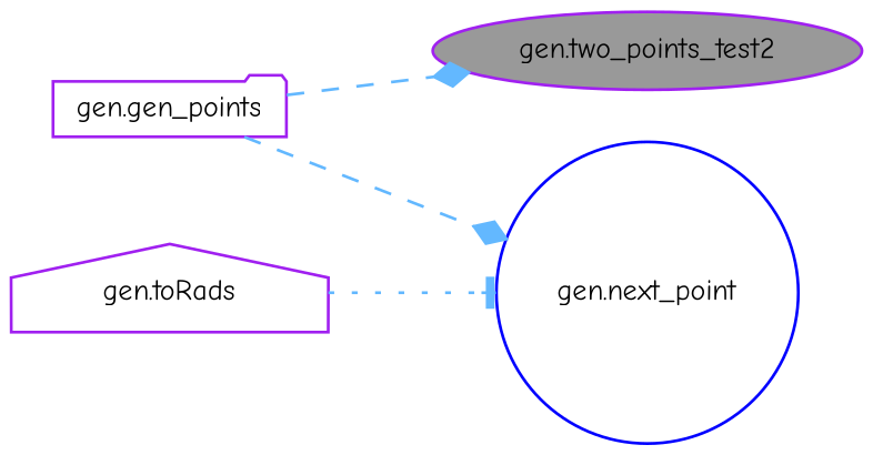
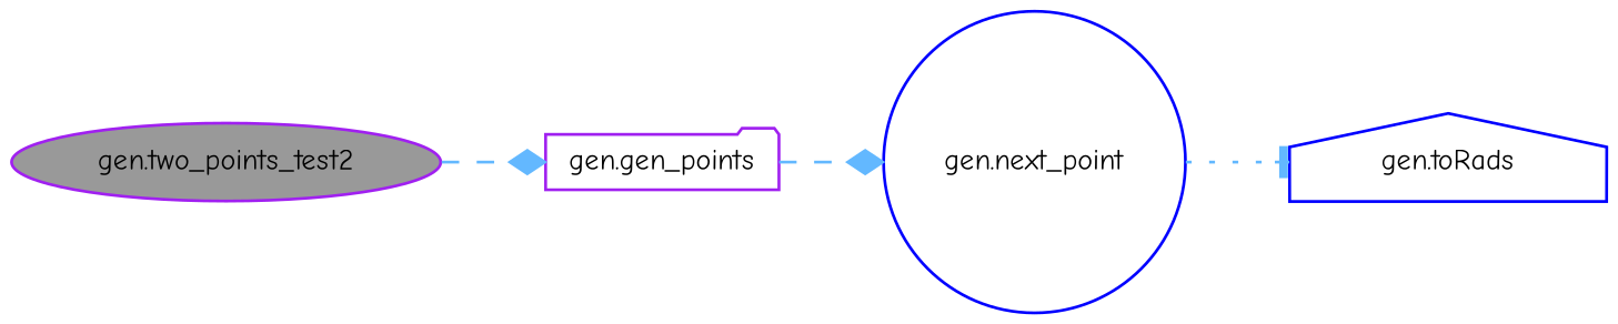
  digraph {
    fontname="Comic Neue"
    rankdir=LR
    node [color=purple fillcolor=white fontname="Comic Neue" fontsize=10 style=filled]
    edge [arrowhead=diamond color=steelblue1 fontname="Comic Neue" fontsize=10 labelfontname=Helvetica labelfontsize=10 style=dashed]
    n1 [fillcolor=grey60 fontcolor=black height=0.2 label="gen.two_points_test2" shape=ellipse width=0.4]
    n2 [height=0.2 label="gen.gen_points" shape=folder width=0.4]
    n3 [color=blue height=0.2 label="gen.next_point" shape=circle width=0.4]
-   n4 [height=0.2 label="gen.toRads" shape=house width=0.4]
-   n2 -> n1
+   n4 [color=blue height=0.2 label="gen.toRads" shape=house width=0.4]
+   n1 -> n2
    n2 -> n3
-   n4 -> n3 [arrowhead=tee style=dotted]
+   n3 -> n4 [arrowhead=tee style=dotted]
  }
